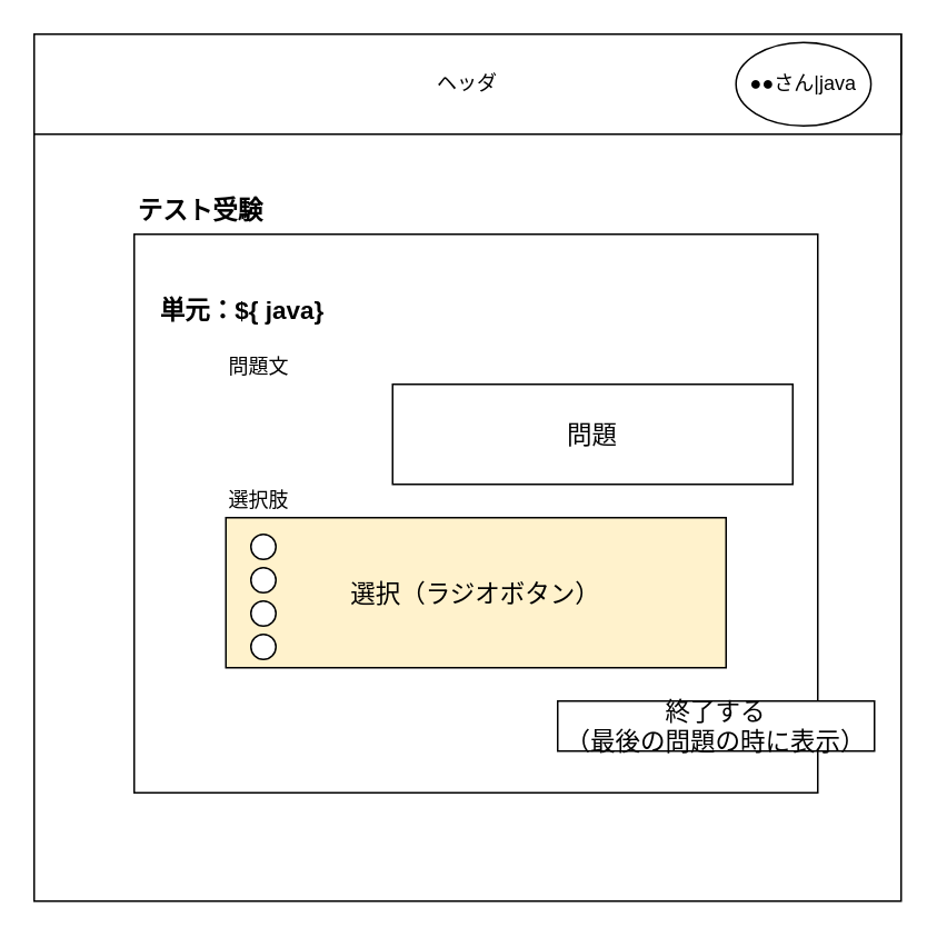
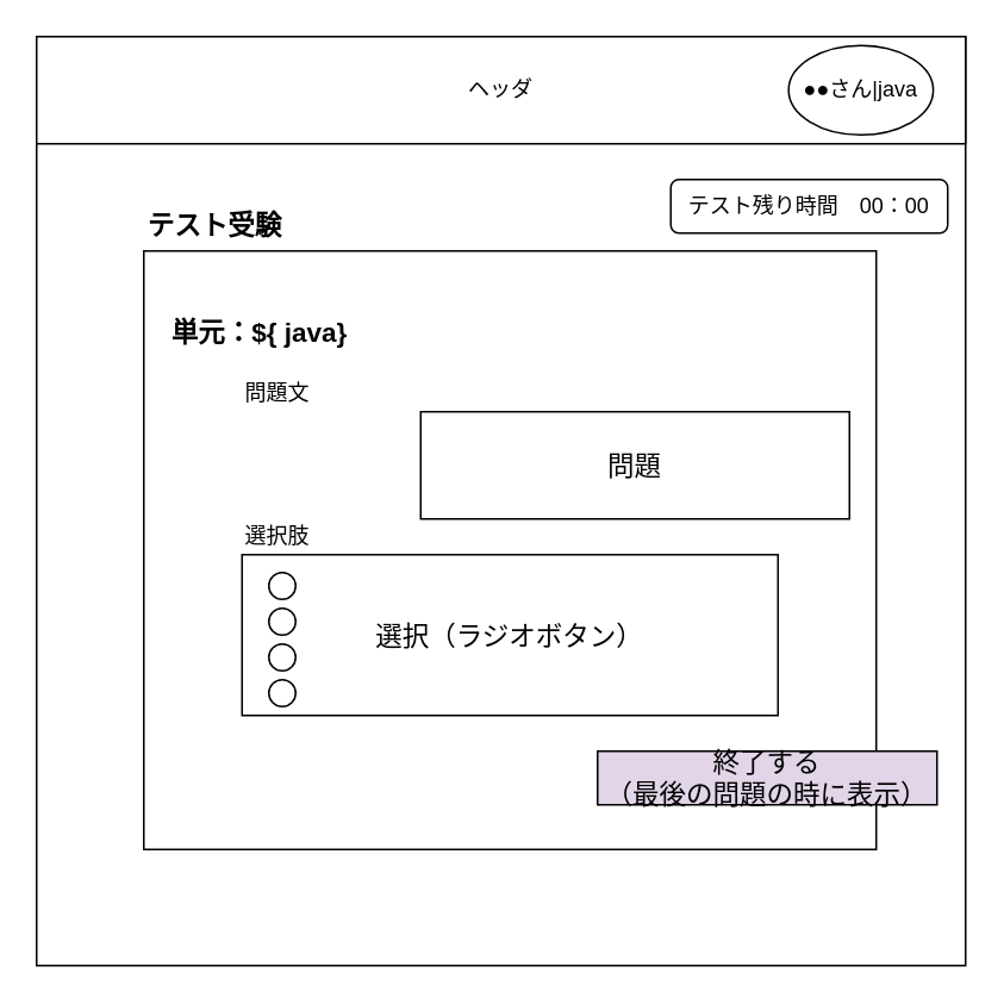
  <mxCell id="0" />
  <mxCell id="1" parent="0" />
  <mxCell id="2" value="" style="whiteSpace=wrap;html=1;aspect=fixed;" parent="1" vertex="1"><mxGeometry x="20" y="20" width="520" height="520" as="geometry" /></mxCell>
  <mxCell id="3" value="" style="rounded=0;whiteSpace=wrap;html=1;" parent="1" vertex="1"><mxGeometry x="80" y="140" width="410" height="335" as="geometry" /></mxCell>
  <mxCell id="4" value="テスト受験" style="text;html=1;strokeColor=none;fillColor=none;align=center;verticalAlign=middle;whiteSpace=wrap;rounded=0;fontStyle=1;fontSize=15;" parent="1" vertex="1"><mxGeometry x="80" y="95" width="80" height="60" as="geometry" /></mxCell>
  <mxCell id="5" value="単元：${ java}" style="text;html=1;strokeColor=none;fillColor=none;align=center;verticalAlign=middle;whiteSpace=wrap;rounded=0;fontStyle=1;fontSize=15;" parent="1" vertex="1"><mxGeometry x="80" y="155" width="130" height="60" as="geometry" /></mxCell>
  <mxCell id="6" value="問題" style="rounded=0;whiteSpace=wrap;html=1;fontSize=15;" parent="1" vertex="1"><mxGeometry x="235" y="230" width="240" height="60" as="geometry" /></mxCell>
- <mxCell id="7" value="選択（ラジオボタン）" style="rounded=0;whiteSpace=wrap;html=1;fontSize=15;fillColor=#fff2cc;" parent="1" vertex="1"><mxGeometry x="135" y="310" width="300" height="90" as="geometry" /></mxCell>
- <mxCell id="8" value="終了する&lt;br&gt;（最後の問題の時に表示）" style="rounded=0;whiteSpace=wrap;html=1;fontSize=15;" parent="1" vertex="1"><mxGeometry x="334" y="420" width="190" height="30" as="geometry" /></mxCell>
+ <mxCell id="7" value="選択（ラジオボタン）" style="rounded=0;whiteSpace=wrap;html=1;fontSize=15;" parent="1" vertex="1"><mxGeometry x="135" y="310" width="300" height="90" as="geometry" /></mxCell>
+ <mxCell id="8" value="終了する&lt;br&gt;（最後の問題の時に表示）" style="rounded=0;whiteSpace=wrap;html=1;fontSize=15;fillColor=#e1d5e7;" parent="1" vertex="1"><mxGeometry x="334" y="420" width="190" height="30" as="geometry" /></mxCell>
+ <mxCell id="9" value="テスト残り時間　00：00" style="rounded=1;whiteSpace=wrap;html=1;" parent="1" vertex="1"><mxGeometry x="375" y="100" width="155" height="30" as="geometry" /></mxCell>
  <mxCell id="10" value="" style="ellipse;whiteSpace=wrap;html=1;aspect=fixed;" parent="1" vertex="1"><mxGeometry x="150" y="320" width="15" height="15" as="geometry" /></mxCell>
  <mxCell id="11" value="" style="ellipse;whiteSpace=wrap;html=1;aspect=fixed;" parent="1" vertex="1"><mxGeometry x="150" y="340" width="15" height="15" as="geometry" /></mxCell>
  <mxCell id="12" value="" style="ellipse;whiteSpace=wrap;html=1;aspect=fixed;" parent="1" vertex="1"><mxGeometry x="150" y="360" width="15" height="15" as="geometry" /></mxCell>
  <mxCell id="13" value="" style="ellipse;whiteSpace=wrap;html=1;aspect=fixed;" parent="1" vertex="1"><mxGeometry x="150" y="380" width="15" height="15" as="geometry" /></mxCell>
  <mxCell id="14" value="" style="group" vertex="1" connectable="0" parent="1"><mxGeometry x="20" y="20" width="520" height="60" as="geometry" /></mxCell>
  <mxCell id="15" value="ヘッダ" style="rounded=0;whiteSpace=wrap;html=1;" vertex="1" parent="14"><mxGeometry width="520" height="60" as="geometry" /></mxCell>
  <mxCell id="16" value="●●さん|java" style="ellipse;whiteSpace=wrap;html=1;fontSize=12;" vertex="1" parent="14"><mxGeometry x="420.952" y="5" width="80.952" height="50" as="geometry" /></mxCell>
  <mxCell id="17" value="問題文" style="text;html=1;strokeColor=none;fillColor=none;align=center;verticalAlign=middle;whiteSpace=wrap;rounded=0;" vertex="1" parent="1"><mxGeometry x="135" y="210" width="40" height="20" as="geometry" /></mxCell>
  <mxCell id="18" value="選択肢" style="text;html=1;strokeColor=none;fillColor=none;align=center;verticalAlign=middle;whiteSpace=wrap;rounded=0;" vertex="1" parent="1"><mxGeometry x="135" y="290" width="40" height="20" as="geometry" /></mxCell>
